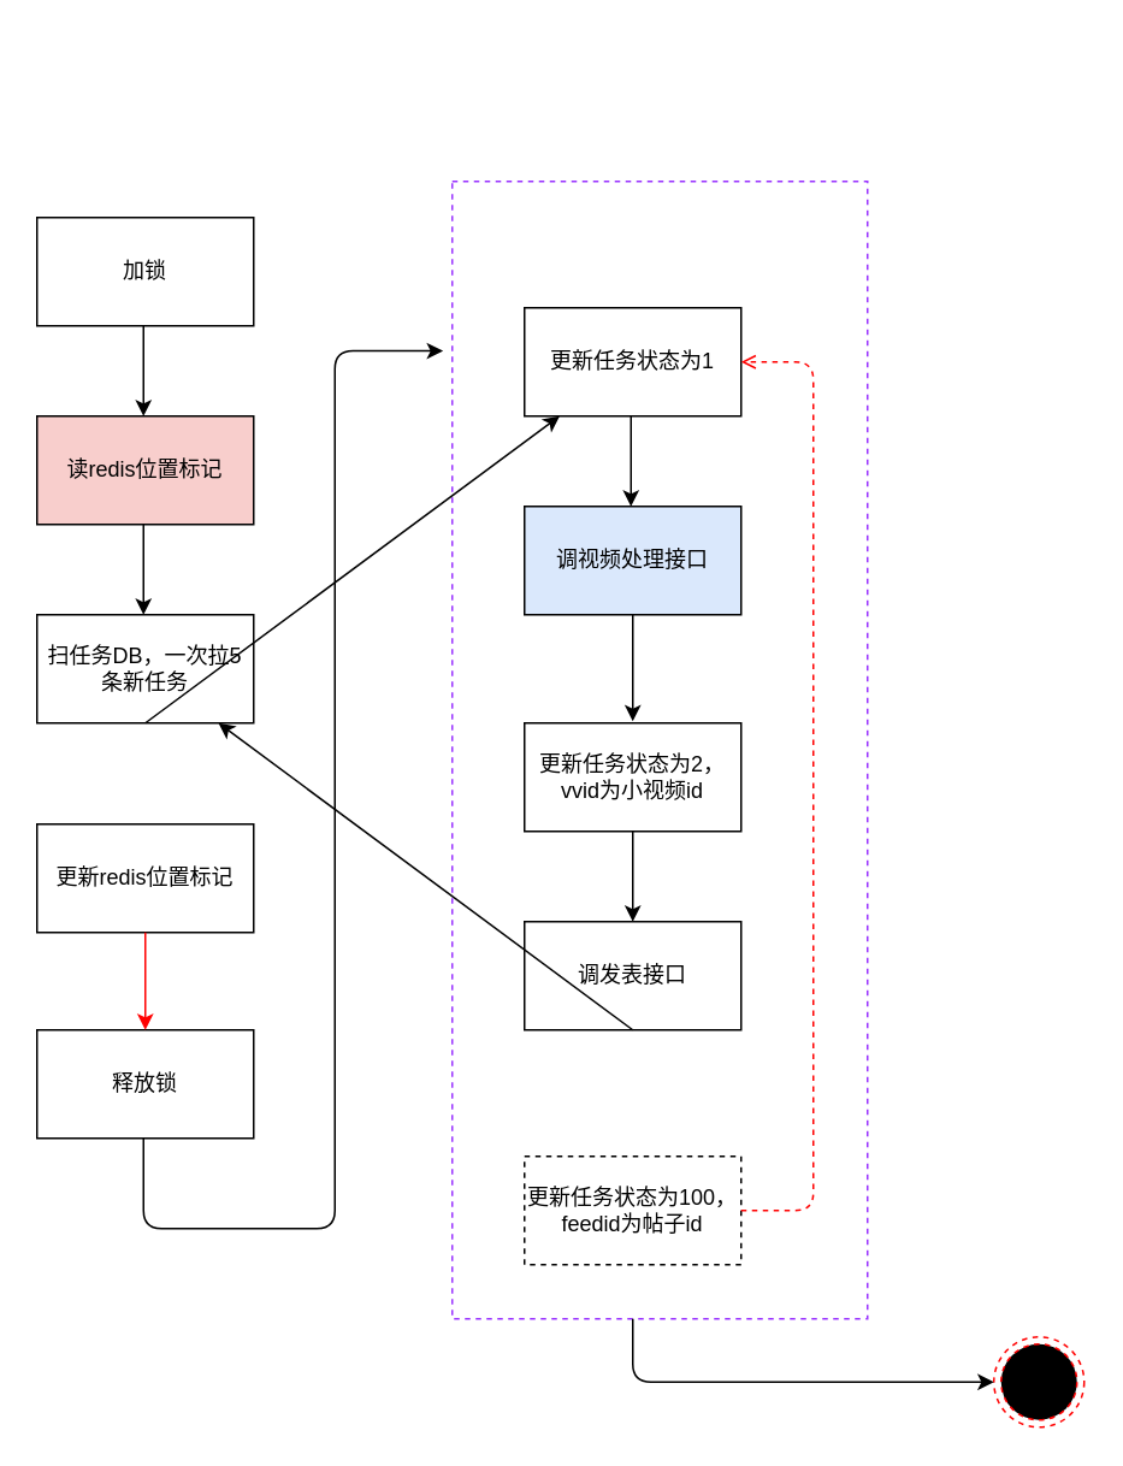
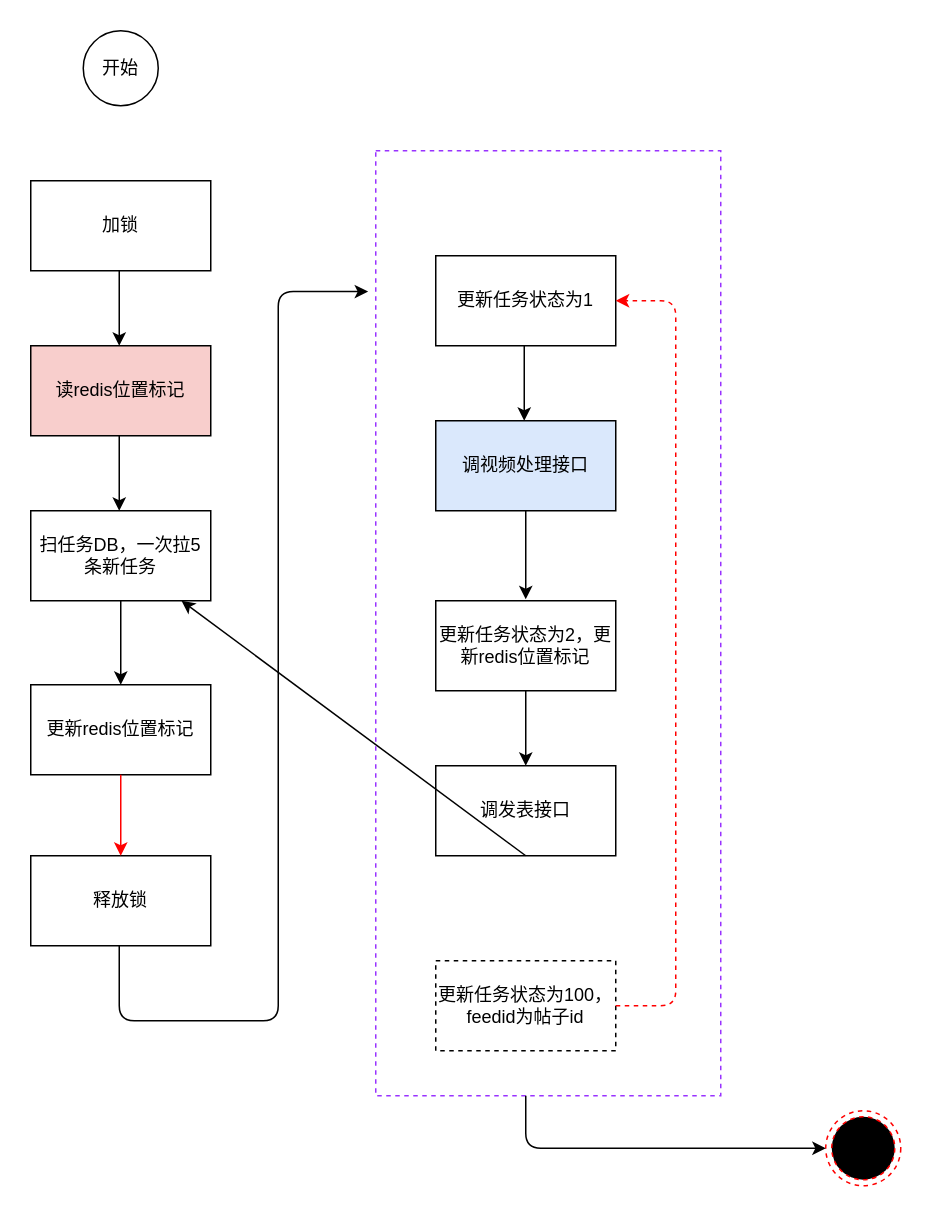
  <mxCell id="0" />
  <mxCell id="1" parent="0" />
  <mxCell id="2" value="" style="rounded=0;whiteSpace=wrap;html=1;dashed=1;strokeColor=#9933FF;" vertex="1" parent="1"><mxGeometry x="250" y="100" width="230" height="630" as="geometry" /></mxCell>
  <mxCell id="3" value="扫任务DB，一次拉5条新任务" style="rounded=0;whiteSpace=wrap;html=1;" vertex="1" parent="1"><mxGeometry x="20" y="340" width="120" height="60" as="geometry" /></mxCell>
  <mxCell id="4" value="读redis位置标记" style="rounded=0;whiteSpace=wrap;html=1;fillColor=#f8cecc;" vertex="1" parent="1"><mxGeometry x="20" y="230" width="120" height="60" as="geometry" /></mxCell>
  <mxCell id="5" value="加锁" style="rounded=0;whiteSpace=wrap;html=1;" vertex="1" parent="1"><mxGeometry x="20" y="120" width="120" height="60" as="geometry" /></mxCell>
+ <mxCell id="6" value="开始" style="ellipse;whiteSpace=wrap;html=1;aspect=fixed;" vertex="1" parent="1"><mxGeometry x="55" y="20" width="50" height="50" as="geometry" /></mxCell>
  <mxCell id="7" value="" style="endArrow=classic;html=1;exitX=0.5;exitY=1;exitDx=0;exitDy=0;" edge="1" parent="1"><mxGeometry width="50" height="50" relative="1" as="geometry"><mxPoint x="79" y="180" as="sourcePoint" /><mxPoint x="79" y="230" as="targetPoint" /></mxGeometry></mxCell>
  <mxCell id="8" value="" style="endArrow=classic;html=1;exitX=0.5;exitY=1;exitDx=0;exitDy=0;" edge="1" parent="1"><mxGeometry width="50" height="50" relative="1" as="geometry"><mxPoint x="79" y="290" as="sourcePoint" /><mxPoint x="79" y="340" as="targetPoint" /></mxGeometry></mxCell>
- <mxCell id="9" value="" style="endArrow=classic;html=1;exitX=0.5;exitY=1;exitDx=0;exitDy=0;" edge="1" parent="1" source="3" target="10"><mxGeometry width="50" height="50" relative="1" as="geometry"><mxPoint x="-60" y="470" as="sourcePoint" /><mxPoint x="-10" y="420" as="targetPoint" /></mxGeometry></mxCell>
+ <mxCell id="9" value="" style="endArrow=classic;html=1;entryX=0.5;entryY=0;entryDx=0;entryDy=0;exitX=0.5;exitY=1;exitDx=0;exitDy=0;" edge="1" parent="1" source="3" target="24"><mxGeometry width="50" height="50" relative="1" as="geometry"><mxPoint x="-60" y="470" as="sourcePoint" /><mxPoint x="-10" y="420" as="targetPoint" /></mxGeometry></mxCell>
  <mxCell id="10" value="更新任务状态为1" style="rounded=0;whiteSpace=wrap;html=1;" vertex="1" parent="1"><mxGeometry x="290" y="170" width="120" height="60" as="geometry" /></mxCell>
  <mxCell id="11" value="调视频处理接口" style="rounded=0;whiteSpace=wrap;html=1;fillColor=#dae8fc;" vertex="1" parent="1"><mxGeometry x="290" y="280" width="120" height="60" as="geometry" /></mxCell>
  <mxCell id="12" value="" style="endArrow=classic;html=1;entryX=0.5;entryY=0;entryDx=0;entryDy=0;exitX=0.5;exitY=1;exitDx=0;exitDy=0;" edge="1" parent="1"><mxGeometry width="50" height="50" relative="1" as="geometry"><mxPoint x="349" y="230" as="sourcePoint" /><mxPoint x="349" y="280" as="targetPoint" /></mxGeometry></mxCell>
- <mxCell id="13" value="更新任务状态为2，vvid为小视频id" style="rounded=0;whiteSpace=wrap;html=1;" vertex="1" parent="1"><mxGeometry x="290" y="400" width="120" height="60" as="geometry" /></mxCell>
+ <mxCell id="13" value="更新任务状态为2，更新redis位置标记" style="rounded=0;whiteSpace=wrap;html=1;" vertex="1" parent="1"><mxGeometry x="290" y="400" width="120" height="60" as="geometry" /></mxCell>
  <mxCell id="14" value="" style="endArrow=classic;html=1;exitX=0.5;exitY=1;exitDx=0;exitDy=0;" edge="1" parent="1" source="11"><mxGeometry width="50" height="50" relative="1" as="geometry"><mxPoint x="330" y="390" as="sourcePoint" /><mxPoint x="350" y="399" as="targetPoint" /></mxGeometry></mxCell>
  <mxCell id="15" value="调发表接口" style="rounded=0;whiteSpace=wrap;html=1;" vertex="1" parent="1"><mxGeometry x="290" y="510" width="120" height="60" as="geometry" /></mxCell>
  <mxCell id="16" value="更新任务状态为100，feedid为帖子id" style="rounded=0;whiteSpace=wrap;html=1;dashed=1;" vertex="1" parent="1"><mxGeometry x="290" y="640" width="120" height="60" as="geometry" /></mxCell>
  <mxCell id="17" value="" style="endArrow=classic;html=1;entryX=0.5;entryY=0;entryDx=0;entryDy=0;exitX=0.5;exitY=1;exitDx=0;exitDy=0;" edge="1" parent="1"><mxGeometry width="50" height="50" relative="1" as="geometry"><mxPoint x="350" y="460" as="sourcePoint" /><mxPoint x="350" y="510" as="targetPoint" /></mxGeometry></mxCell>
  <mxCell id="18" value="" style="endArrow=classic;html=1;exitX=0.5;exitY=1;exitDx=0;exitDy=0;" edge="1" parent="1" source="15" target="3"><mxGeometry width="50" height="50" relative="1" as="geometry"><mxPoint x="90" y="680" as="sourcePoint" /><mxPoint x="140" y="630" as="targetPoint" /></mxGeometry></mxCell>
  <mxCell id="19" value="" style="ellipse;html=1;shape=endState;fillColor=#000000;strokeColor=#ff0000;dashed=1;" vertex="1" parent="1"><mxGeometry x="550" y="740" width="50" height="50" as="geometry" /></mxCell>
  <mxCell id="20" value="" style="endArrow=classic;html=1;entryX=0;entryY=0.5;entryDx=0;entryDy=0;edgeStyle=orthogonalEdgeStyle;" edge="1" parent="1" target="19"><mxGeometry width="50" height="50" relative="1" as="geometry"><mxPoint x="350" y="730" as="sourcePoint" /><mxPoint x="90" y="130" as="targetPoint" /><Array as="points"><mxPoint x="350" y="765" /></Array></mxGeometry></mxCell>
- <mxCell id="21" value="" style="endArrow=open;html=1;entryX=1;entryY=0.5;entryDx=0;entryDy=0;exitX=1;exitY=0.5;exitDx=0;exitDy=0;edgeStyle=orthogonalEdgeStyle;dashed=1;strokeColor=#FF0000;" edge="1" parent="1" source="16" target="10"><mxGeometry width="50" height="50" relative="1" as="geometry"><mxPoint x="120" y="700" as="sourcePoint" /><mxPoint x="170" y="650" as="targetPoint" /><Array as="points"><mxPoint x="450" y="670" /><mxPoint x="450" y="200" /></Array></mxGeometry></mxCell>
+ <mxCell id="21" value="" style="endArrow=classic;html=1;entryX=1;entryY=0.5;entryDx=0;entryDy=0;exitX=1;exitY=0.5;exitDx=0;exitDy=0;edgeStyle=orthogonalEdgeStyle;dashed=1;strokeColor=#FF0000;" edge="1" parent="1" source="16" target="10"><mxGeometry width="50" height="50" relative="1" as="geometry"><mxPoint x="120" y="700" as="sourcePoint" /><mxPoint x="170" y="650" as="targetPoint" /><Array as="points"><mxPoint x="450" y="670" /><mxPoint x="450" y="200" /></Array></mxGeometry></mxCell>
  <mxCell id="22" value="释放锁" style="rounded=0;whiteSpace=wrap;html=1;" vertex="1" parent="1"><mxGeometry x="20" y="570" width="120" height="60" as="geometry" /></mxCell>
  <mxCell id="23" value="" style="endArrow=classic;html=1;edgeStyle=orthogonalEdgeStyle;entryX=-0.022;entryY=0.149;entryDx=0;entryDy=0;entryPerimeter=0;" edge="1" parent="1" target="2"><mxGeometry width="50" height="50" relative="1" as="geometry"><mxPoint x="79" y="630" as="sourcePoint" /><mxPoint x="240" y="200" as="targetPoint" /><Array as="points"><mxPoint x="79" y="680" /><mxPoint x="185" y="680" /><mxPoint x="185" y="194" /></Array></mxGeometry></mxCell>
  <mxCell id="24" value="更新redis位置标记" style="rounded=0;whiteSpace=wrap;html=1;" vertex="1" parent="1"><mxGeometry x="20" y="456" width="120" height="60" as="geometry" /></mxCell>
  <mxCell id="25" value="" style="endArrow=classic;html=1;strokeColor=#FF0000;entryX=0.5;entryY=0;entryDx=0;entryDy=0;" edge="1" parent="1" source="24" target="22"><mxGeometry width="50" height="50" relative="1" as="geometry"><mxPoint x="-70" y="490" as="sourcePoint" /><mxPoint x="74" y="560" as="targetPoint" /></mxGeometry></mxCell>
